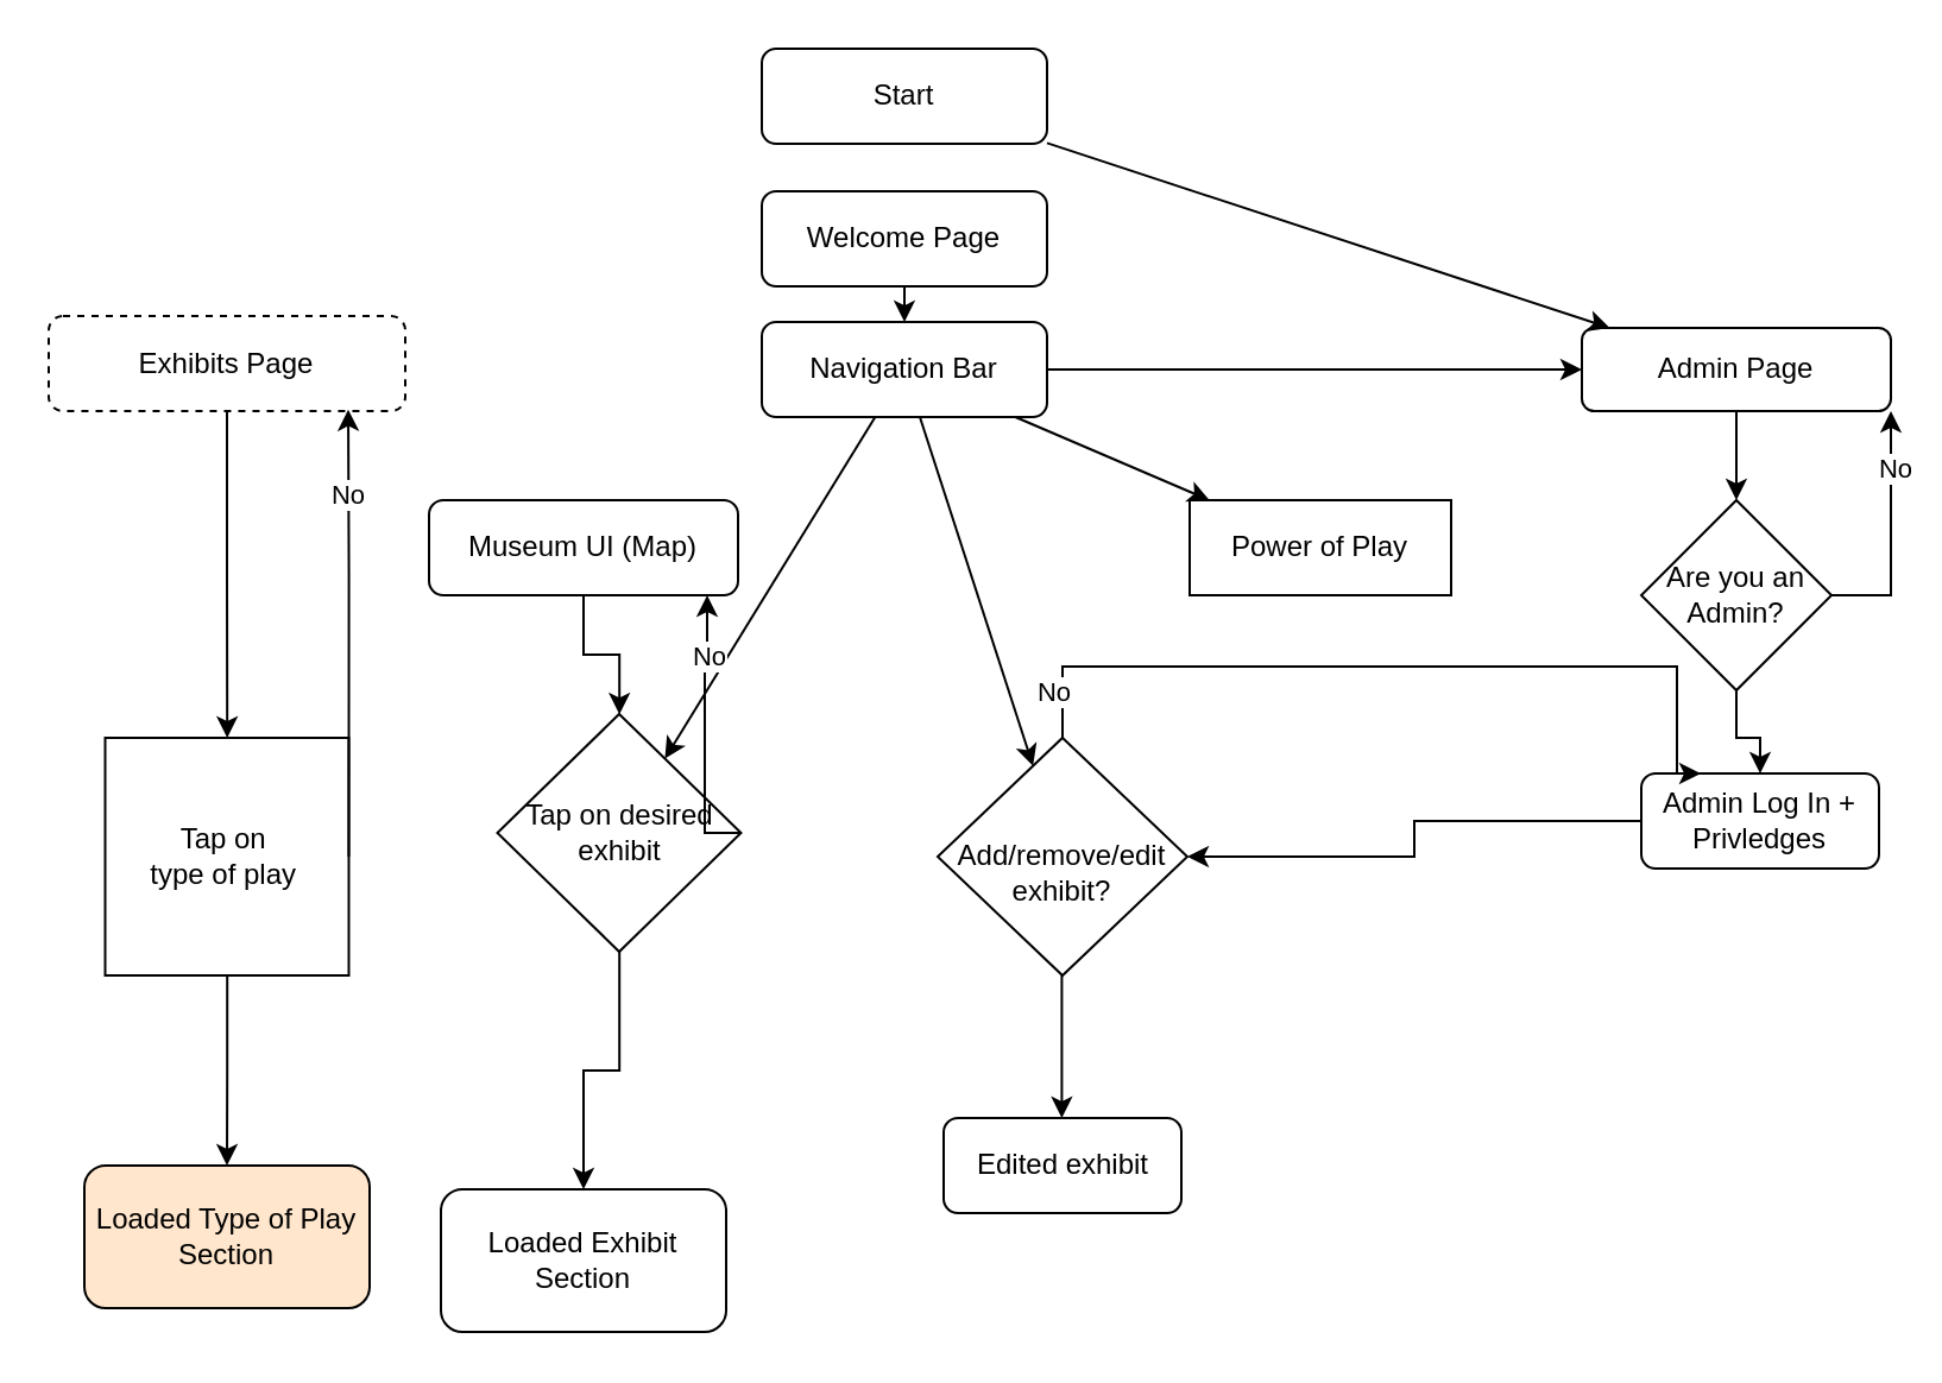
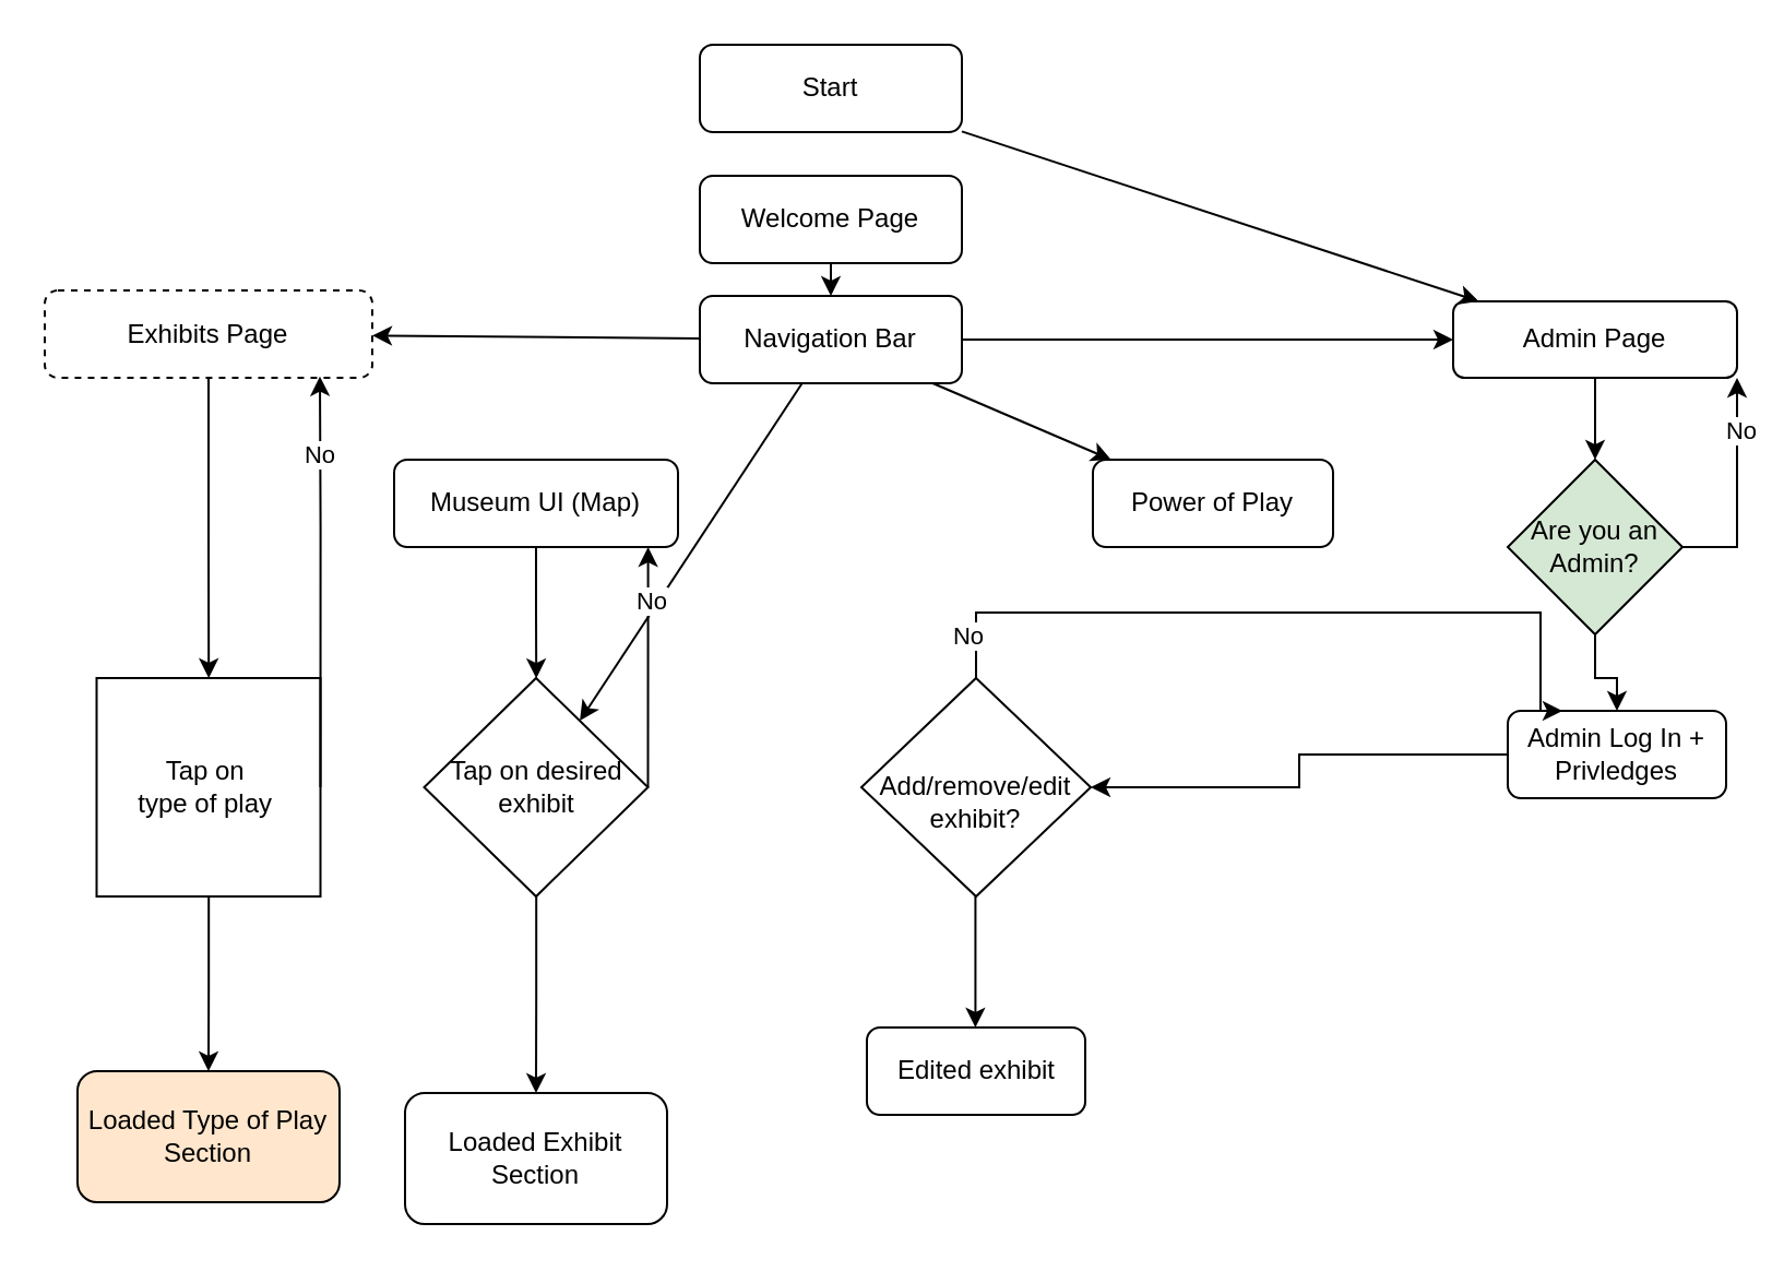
  <mxCell id="0" />
  <mxCell id="1" parent="0" />
  <mxCell id="2" value="Start" style="rounded=1;whiteSpace=wrap;html=1;fontSize=12;glass=0;strokeWidth=1;shadow=0;" parent="1" vertex="1"><mxGeometry x="320" width="120" height="40" as="geometry" y="20" /></mxCell>
  <mxCell id="3" value="Navigation Bar" style="rounded=1;whiteSpace=wrap;html=1;fontSize=12;glass=0;strokeWidth=1;shadow=0;" parent="1" vertex="1"><mxGeometry x="320" y="135" width="120" height="40" as="geometry" /></mxCell>
- <mxCell id="4" value="" style="endArrow=classic;html=1;rounded=0;" parent="1" source="3" target="19" edge="1"><mxGeometry width="50" height="50" relative="1" as="geometry"><mxPoint x="250" y="150" as="sourcePoint" /><mxPoint x="160" y="155" as="targetPoint" /></mxGeometry></mxCell>
+ <mxCell id="4" value="" style="endArrow=classic;html=1;rounded=0;" parent="1" source="3" target="24" edge="1"><mxGeometry width="50" height="50" relative="1" as="geometry"><mxPoint x="250" y="150" as="sourcePoint" /><mxPoint x="160" y="155" as="targetPoint" /></mxGeometry></mxCell>
  <mxCell id="5" value="" style="edgeStyle=orthogonalEdgeStyle;rounded=0;orthogonalLoop=1;jettySize=auto;html=1;" parent="1" source="6" target="18" edge="1"><mxGeometry relative="1" as="geometry" /></mxCell>
  <mxCell id="6" value="Museum UI (Map)" style="rounded=1;whiteSpace=wrap;html=1;" parent="1" vertex="1"><mxGeometry x="180" y="210" width="130" height="40" as="geometry" /></mxCell>
  <mxCell id="7" value="" style="endArrow=classic;html=1;rounded=0;" parent="1" source="3" target="18" edge="1"><mxGeometry width="50" height="50" relative="1" as="geometry"><mxPoint x="340" y="200" as="sourcePoint" /><mxPoint x="380" y="210" as="targetPoint" /></mxGeometry></mxCell>
  <mxCell id="8" value="" style="endArrow=classic;html=1;rounded=0;" parent="1" source="3" target="9" edge="1"><mxGeometry width="50" height="50" relative="1" as="geometry"><mxPoint x="420" y="200" as="sourcePoint" /><mxPoint x="520" y="210" as="targetPoint" /></mxGeometry></mxCell>
- <mxCell id="9" value="Power of Play" style="whiteSpace=wrap;html=1;rounded=0;" parent="1" vertex="1"><mxGeometry x="500" y="210" width="110" height="40" as="geometry" /></mxCell>
+ <mxCell id="9" value="Power of Play" style="rounded=1;whiteSpace=wrap;html=1;" parent="1" vertex="1"><mxGeometry x="500" y="210" width="110" height="40" as="geometry" /></mxCell>
  <mxCell id="10" value="Admin Page" style="rounded=1;whiteSpace=wrap;html=1;" parent="1" vertex="1"><mxGeometry x="665" y="137.5" width="130" height="35" as="geometry" /></mxCell>
  <mxCell id="11" value="" style="endArrow=classic;html=1;rounded=0;" parent="1" source="3" target="10" edge="1"><mxGeometry width="50" height="50" relative="1" as="geometry"><mxPoint x="470" y="160" as="sourcePoint" /><mxPoint x="490" y="90" as="targetPoint" /></mxGeometry></mxCell>
  <mxCell id="12" value="" style="endArrow=classic;html=1;rounded=0;entryX=0.5;entryY=0;entryDx=0;entryDy=0;" parent="1" source="10" target="14" edge="1"><mxGeometry width="50" height="50" relative="1" as="geometry"><mxPoint x="730" y="167.5" as="sourcePoint" /><mxPoint x="730" y="227.5" as="targetPoint" /></mxGeometry></mxCell>
  <mxCell id="13" value="" style="edgeStyle=orthogonalEdgeStyle;rounded=0;orthogonalLoop=1;jettySize=auto;html=1;" parent="1" source="14" target="16" edge="1"><mxGeometry relative="1" as="geometry" /></mxCell>
- <mxCell id="14" value="Are you an Admin?" style="rhombus;whiteSpace=wrap;html=1;" parent="1" vertex="1"><mxGeometry x="690" y="210" width="80" height="80" as="geometry" /></mxCell>
+ <mxCell id="14" value="Are you an Admin?" style="rhombus;whiteSpace=wrap;html=1;fillColor=#d5e8d4;" parent="1" vertex="1"><mxGeometry x="690" y="210" width="80" height="80" as="geometry" /></mxCell>
  <mxCell id="15" value="" style="edgeStyle=orthogonalEdgeStyle;rounded=0;orthogonalLoop=1;jettySize=auto;html=1;entryX=1;entryY=0.5;entryDx=0;entryDy=0;" parent="1" source="16" target="19" edge="1"><mxGeometry relative="1" as="geometry"><mxPoint x="600" y="370" as="targetPoint" /></mxGeometry></mxCell>
  <mxCell id="16" value="Admin Log In + Privledges" style="rounded=1;whiteSpace=wrap;html=1;" parent="1" vertex="1"><mxGeometry x="690" y="325" width="100" height="40" as="geometry" /></mxCell>
  <mxCell id="17" value="" style="edgeStyle=orthogonalEdgeStyle;rounded=0;orthogonalLoop=1;jettySize=auto;html=1;" parent="1" source="18" target="20" edge="1"><mxGeometry relative="1" as="geometry" /></mxCell>
- <mxCell id="18" value="Tap on desired exhibit" style="rhombus;whiteSpace=wrap;html=1;" parent="1" vertex="1"><mxGeometry x="208.75" y="300" width="102.5" height="100" as="geometry" /></mxCell>
+ <mxCell id="18" value="Tap on desired exhibit" style="rhombus;whiteSpace=wrap;html=1;" parent="1" vertex="1"><mxGeometry x="193.75" y="310" width="102.5" height="100" as="geometry" /></mxCell>
  <mxCell id="19" value="&lt;div&gt;&lt;br&gt;&lt;/div&gt;&lt;div&gt;Add/remove/edit&lt;/div&gt;&lt;div&gt;exhibit?&lt;/div&gt;" style="rhombus;whiteSpace=wrap;html=1;" parent="1" vertex="1"><mxGeometry x="394" y="310" width="105" height="100" as="geometry" /></mxCell>
  <mxCell id="20" value="Loaded Exhibit Section" style="rounded=1;whiteSpace=wrap;html=1;" parent="1" vertex="1"><mxGeometry x="185" y="500" width="120" height="60" as="geometry" /></mxCell>
  <mxCell id="21" value="Welcome Page" style="rounded=1;whiteSpace=wrap;html=1;fontSize=12;glass=0;strokeWidth=1;shadow=0;" parent="1" vertex="1"><mxGeometry x="320" y="80" width="120" height="40" as="geometry" /></mxCell>
  <mxCell id="22" value="" style="endArrow=classic;html=1;rounded=0;" parent="1" source="2" target="10" edge="1"><mxGeometry width="50" height="50" relative="1" as="geometry"><mxPoint x="330" y="160" as="sourcePoint" /><mxPoint x="159" y="216" as="targetPoint" /></mxGeometry></mxCell>
  <mxCell id="23" value="" style="endArrow=classic;html=1;rounded=0;" parent="1" source="21" target="3" edge="1"><mxGeometry width="50" height="50" relative="1" as="geometry"><mxPoint x="390" y="70" as="sourcePoint" /><mxPoint x="390" y="90" as="targetPoint" /></mxGeometry></mxCell>
  <mxCell id="24" value="Exhibits Page" style="rounded=1;whiteSpace=wrap;html=1;dashed=1;" parent="1" vertex="1"><mxGeometry x="20" y="132.5" width="150" height="40" as="geometry" /></mxCell>
  <mxCell id="25" value="&lt;div&gt;Tap on&amp;nbsp;&lt;/div&gt;&lt;div&gt;type of play&amp;nbsp;&lt;/div&gt;" style="whiteSpace=wrap;html=1;rounded=0;" parent="1" vertex="1"><mxGeometry x="43.75" y="310" width="102.5" height="100" as="geometry" /></mxCell>
  <mxCell id="26" value="" style="edgeStyle=orthogonalEdgeStyle;rounded=0;orthogonalLoop=1;jettySize=auto;html=1;" parent="1" source="24" target="25" edge="1"><mxGeometry relative="1" as="geometry"><mxPoint x="255" y="260" as="sourcePoint" /><mxPoint x="255" y="320" as="targetPoint" /></mxGeometry></mxCell>
  <mxCell id="27" value="" style="edgeStyle=orthogonalEdgeStyle;rounded=0;orthogonalLoop=1;jettySize=auto;html=1;entryX=1;entryY=1;entryDx=0;entryDy=0;" parent="1" source="14" target="10" edge="1"><mxGeometry relative="1" as="geometry"><mxPoint x="415" y="320" as="sourcePoint" /><mxPoint x="700" y="350" as="targetPoint" /><Array as="points"><mxPoint x="795" y="250" /></Array></mxGeometry></mxCell>
  <mxCell id="28" value="No" style="edgeLabel;html=1;align=center;verticalAlign=middle;resizable=0;points=[];" parent="27" vertex="1" connectable="0"><mxGeometry x="0.548" y="3" relative="1" as="geometry"><mxPoint x="4" as="offset" /></mxGeometry></mxCell>
  <mxCell id="29" value="Loaded Type of Play Section" style="rounded=1;whiteSpace=wrap;html=1;fillColor=#ffe6cc;" parent="1" vertex="1"><mxGeometry x="35" y="490" width="120" height="60" as="geometry" /></mxCell>
  <mxCell id="30" value="" style="edgeStyle=orthogonalEdgeStyle;rounded=0;orthogonalLoop=1;jettySize=auto;html=1;" parent="1" source="25" target="29" edge="1"><mxGeometry relative="1" as="geometry"><mxPoint x="105" y="260" as="sourcePoint" /><mxPoint x="105" y="320" as="targetPoint" /></mxGeometry></mxCell>
  <mxCell id="31" value="" style="edgeStyle=orthogonalEdgeStyle;rounded=0;orthogonalLoop=1;jettySize=auto;html=1;exitX=1;exitY=0.5;exitDx=0;exitDy=0;fontStyle=1" parent="1" source="18" target="6" edge="1"><mxGeometry relative="1" as="geometry"><mxPoint x="415" y="320" as="sourcePoint" /><mxPoint x="320" y="260" as="targetPoint" /><Array as="points"><mxPoint x="296" y="270" /><mxPoint x="297" y="270" /></Array></mxGeometry></mxCell>
  <mxCell id="32" value="No" style="edgeLabel;html=1;align=center;verticalAlign=middle;resizable=0;points=[];" parent="31" vertex="1" connectable="0"><mxGeometry x="0.548" y="3" relative="1" as="geometry"><mxPoint x="4" as="offset" /></mxGeometry></mxCell>
  <mxCell id="33" value="" style="edgeStyle=orthogonalEdgeStyle;rounded=0;orthogonalLoop=1;jettySize=auto;html=1;exitX=1;exitY=0.5;exitDx=0;exitDy=0;entryX=0.84;entryY=0.983;entryDx=0;entryDy=0;entryPerimeter=0;" edge="1" parent="1" source="25" target="24"><mxGeometry relative="1" as="geometry"><mxPoint x="160" y="270" as="sourcePoint" /><mxPoint x="130" y="190" as="targetPoint" /><Array as="points"><mxPoint x="146" y="241" /><mxPoint x="146" y="241" /></Array></mxGeometry></mxCell>
  <mxCell id="34" value="No" style="edgeLabel;html=1;align=center;verticalAlign=middle;resizable=0;points=[];" vertex="1" connectable="0" parent="33"><mxGeometry x="0.629" y="1" relative="1" as="geometry"><mxPoint as="offset" /></mxGeometry></mxCell>
  <mxCell id="35" value="" style="edgeStyle=orthogonalEdgeStyle;rounded=0;orthogonalLoop=1;jettySize=auto;html=1;" edge="1" parent="1"><mxGeometry relative="1" as="geometry"><mxPoint x="446.21" y="410" as="sourcePoint" /><mxPoint x="446.21" y="470" as="targetPoint" /></mxGeometry></mxCell>
  <mxCell id="36" value="Edited exhibit" style="rounded=1;whiteSpace=wrap;html=1;" vertex="1" parent="1"><mxGeometry x="396.5" y="470" width="100" height="40" as="geometry" /></mxCell>
  <mxCell id="37" value="" style="edgeStyle=orthogonalEdgeStyle;rounded=0;orthogonalLoop=1;jettySize=auto;html=1;exitX=0.5;exitY=0;exitDx=0;exitDy=0;entryX=0.25;entryY=0;entryDx=0;entryDy=0;" edge="1" parent="1" source="19" target="16"><mxGeometry relative="1" as="geometry"><mxPoint x="446.5" y="319.99" as="sourcePoint" /><mxPoint x="705" y="349.99" as="targetPoint" /><Array as="points"><mxPoint x="447" y="280" /><mxPoint x="705" y="280" /></Array></mxGeometry></mxCell>
  <mxCell id="38" value="No" style="edgeLabel;html=1;align=center;verticalAlign=middle;resizable=0;points=[];" vertex="1" connectable="0" parent="37"><mxGeometry x="0.548" y="3" relative="1" as="geometry"><mxPoint x="-240" y="13" as="offset" /></mxGeometry></mxCell>
